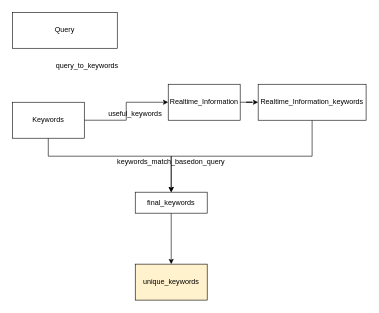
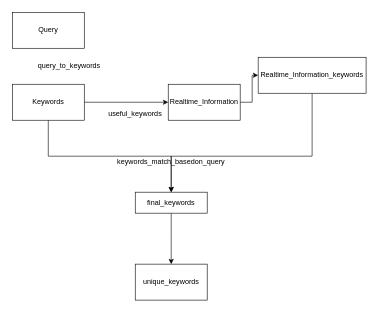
  <mxCell id="0" />
  <mxCell id="1" parent="0" />
- <mxCell id="2" value="Query" style="rounded=0;whiteSpace=wrap;html=1;" vertex="1" parent="1"><mxGeometry x="20" y="20" width="175" height="60" as="geometry" /></mxCell>
+ <mxCell id="2" value="Query" style="rounded=0;whiteSpace=wrap;html=1;" vertex="1" parent="1"><mxGeometry x="20" y="20" width="120" height="60" as="geometry" /></mxCell>
  <mxCell id="3" style="edgeStyle=orthogonalEdgeStyle;rounded=0;orthogonalLoop=1;jettySize=auto;html=1;" edge="1" parent="1" source="4" target="11"><mxGeometry relative="1" as="geometry" /></mxCell>
  <mxCell id="4" value="Realtime_Information" style="rounded=0;whiteSpace=wrap;html=1;" vertex="1" parent="1"><mxGeometry x="280" y="140" width="120" height="60" as="geometry" /></mxCell>
  <mxCell id="5" style="edgeStyle=orthogonalEdgeStyle;rounded=0;orthogonalLoop=1;jettySize=auto;html=1;entryX=0;entryY=0.5;entryDx=0;entryDy=0;" edge="1" parent="1" source="7" target="4"><mxGeometry relative="1" as="geometry" /></mxCell>
  <mxCell id="6" style="edgeStyle=orthogonalEdgeStyle;rounded=0;orthogonalLoop=1;jettySize=auto;html=1;" edge="1" parent="1" source="7" target="13"><mxGeometry relative="1" as="geometry"><Array as="points"><mxPoint x="80" y="260" /><mxPoint x="285" y="260" /></Array></mxGeometry></mxCell>
- <mxCell id="7" value="Keywords" style="rounded=0;whiteSpace=wrap;html=1;" vertex="1" parent="1"><mxGeometry x="20" y="170" width="120" height="60" as="geometry" /></mxCell>
- <mxCell id="8" value="query_to_keywords" style="text;html=1;align=center;verticalAlign=middle;whiteSpace=wrap;rounded=0;" vertex="1" parent="1"><mxGeometry x="80" y="90" width="130" height="40" as="geometry" /></mxCell>
+ <mxCell id="7" value="Keywords" style="rounded=0;whiteSpace=wrap;html=1;" vertex="1" parent="1"><mxGeometry x="20" y="140" width="120" height="60" as="geometry" /></mxCell>
+ <mxCell id="8" value="query_to_keywords" style="text;html=1;align=center;verticalAlign=middle;whiteSpace=wrap;rounded=0;" vertex="1" parent="1"><mxGeometry x="50" y="90" width="130" height="40" as="geometry" /></mxCell>
  <mxCell id="9" value="useful_keywords" style="text;html=1;align=center;verticalAlign=middle;whiteSpace=wrap;rounded=0;" vertex="1" parent="1"><mxGeometry x="160" y="170" width="130" height="40" as="geometry" /></mxCell>
  <mxCell id="10" style="edgeStyle=orthogonalEdgeStyle;rounded=0;orthogonalLoop=1;jettySize=auto;html=1;" edge="1" parent="1" source="11" target="13"><mxGeometry relative="1" as="geometry"><Array as="points"><mxPoint x="520" y="260" /><mxPoint x="285" y="260" /></Array></mxGeometry></mxCell>
- <mxCell id="11" value="Realtime_Information_keywords" style="rounded=0;whiteSpace=wrap;html=1;" vertex="1" parent="1"><mxGeometry x="430" y="140" width="180" height="60" as="geometry" /></mxCell>
+ <mxCell id="11" value="Realtime_Information_keywords" style="rounded=0;whiteSpace=wrap;html=1;" vertex="1" parent="1"><mxGeometry x="430" y="95" width="180" height="60" as="geometry" /></mxCell>
  <mxCell id="12" style="edgeStyle=orthogonalEdgeStyle;rounded=0;orthogonalLoop=1;jettySize=auto;html=1;" edge="1" parent="1" source="13"><mxGeometry relative="1" as="geometry"><mxPoint x="285" y="440" as="targetPoint" /></mxGeometry></mxCell>
  <mxCell id="13" value="final_keywords" style="rounded=0;whiteSpace=wrap;html=1;" vertex="1" parent="1"><mxGeometry x="225" y="320" width="120" height="35" as="geometry" /></mxCell>
  <mxCell id="14" value="keywords_match_basedon_query" style="text;html=1;align=center;verticalAlign=middle;whiteSpace=wrap;rounded=0;" vertex="1" parent="1"><mxGeometry x="255" y="255" width="60" height="30" as="geometry" /></mxCell>
- <mxCell id="15" value="unique_keywords" style="rounded=0;whiteSpace=wrap;html=1;fillColor=#fff2cc;" vertex="1" parent="1"><mxGeometry x="225" y="440" width="120" height="60" as="geometry" /></mxCell>
+ <mxCell id="15" value="unique_keywords" style="rounded=0;whiteSpace=wrap;html=1;" vertex="1" parent="1"><mxGeometry x="225" y="440" width="120" height="60" as="geometry" /></mxCell>
